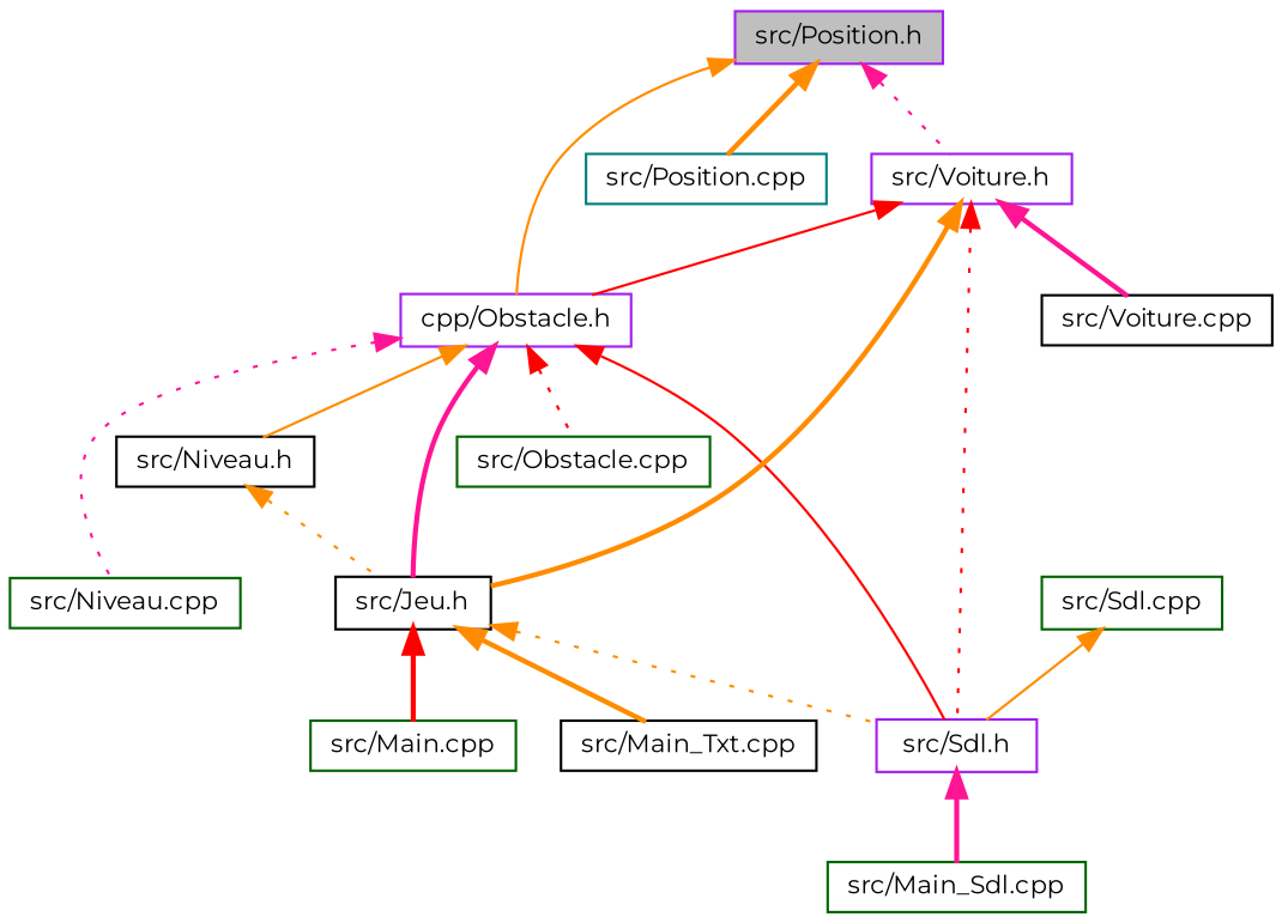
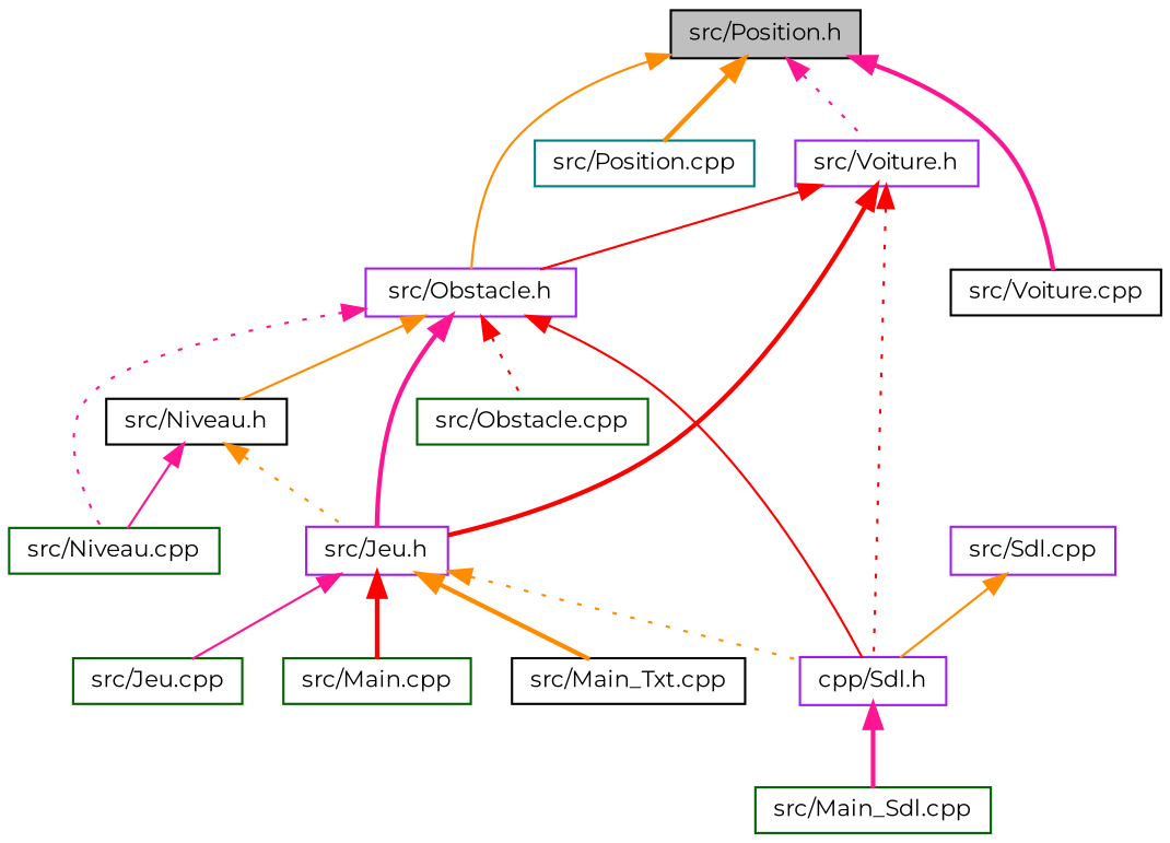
  digraph {
    fontname=Montserrat
    node [color=black fillcolor=white fontname=Montserrat fontsize=10 shape=record style=filled]
    edge [color=darkorange dir=back fontname=Montserrat fontsize=10 labelfontname=Helvetica labelfontsize=10 style=solid]
-   n1 [color=purple fillcolor=grey75 fontcolor=black height=0.2 label="src/Position.h" width=0.4]
-   n2 [color=purple height=0.2 label="cpp/Obstacle.h" width=0.4]
+   n1 [fillcolor=grey75 fontcolor=black height=0.2 label="src/Position.h" width=0.4]
+   n2 [color=purple height=0.2 label="src/Obstacle.h" width=0.4]
    n3 [color=teal height=0.2 label="src/Position.cpp" width=0.4]
    n4 [color=purple height=0.2 label="src/Voiture.h" width=0.4]
-   n5 [height=0.2 label="src/Jeu.h" width=0.4]
-   n6 [color=purple height=0.2 label="src/Sdl.h" width=0.4]
+   n5 [color=purple height=0.2 label="src/Jeu.h" width=0.4]
+   n6 [color=purple height=0.2 label="cpp/Sdl.h" width=0.4]
    n7 [color=darkgreen height=0.2 label="src/Niveau.cpp" width=0.4]
    n8 [height=0.2 label="src/Niveau.h" width=0.4]
    n9 [color=darkgreen height=0.2 label="src/Obstacle.cpp" width=0.4]
    n10 [height=0.2 label="src/Voiture.cpp" width=0.4]
+   n11 [color=darkgreen height=0.2 label="src/Jeu.cpp" width=0.4]
    n12 [color=darkgreen height=0.2 label="src/Main.cpp" width=0.4]
    n13 [height=0.2 label="src/Main_Txt.cpp" width=0.4]
    n14 [color=darkgreen height=0.2 label="src/Main_Sdl.cpp" width=0.4]
-   n15 [color=darkgreen height=0.2 label="src/Sdl.cpp" width=0.4]
+   n15 [color=purple height=0.2 label="src/Sdl.cpp" width=0.4]
    n1 -> n2
    n1 -> n3 [style=bold]
    n1 -> n4 [color=deeppink style=dotted]
    n2 -> n5 [color=deeppink style=bold]
    n2 -> n6 [color=red]
    n2 -> n7 [color=deeppink style=dotted]
    n2 -> n8
    n2 -> n9 [color=red style=dotted]
    n4 -> n2 [color=red]
-   n4 -> n5 [style=bold]
+   n4 -> n5 [color=red style=bold]
    n4 -> n6 [color=red style=dotted]
-   n4 -> n10 [color=deeppink style=bold]
+   n1 -> n10 [color=deeppink style=bold]
    n5 -> n6 [style=dotted]
+   n5 -> n11 [color=deeppink]
    n5 -> n12 [color=red style=bold]
    n5 -> n13 [style=bold]
    n6 -> n14 [color=deeppink style=bold]
    n8 -> n5 [style=dotted]
+   n8 -> n7 [color=deeppink]
    n15 -> n6
  }
